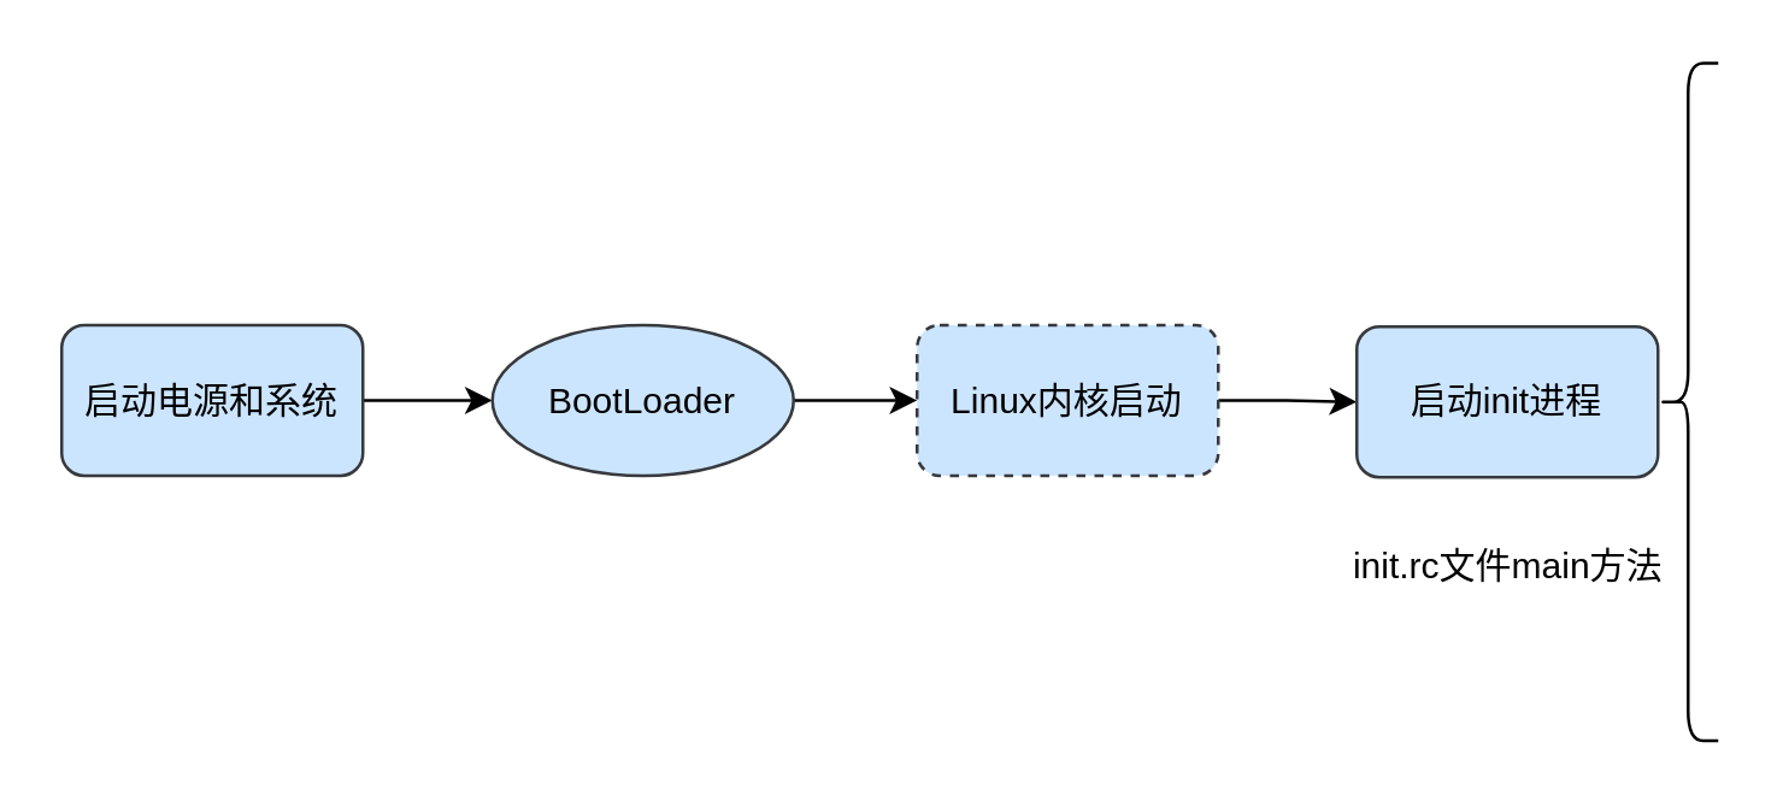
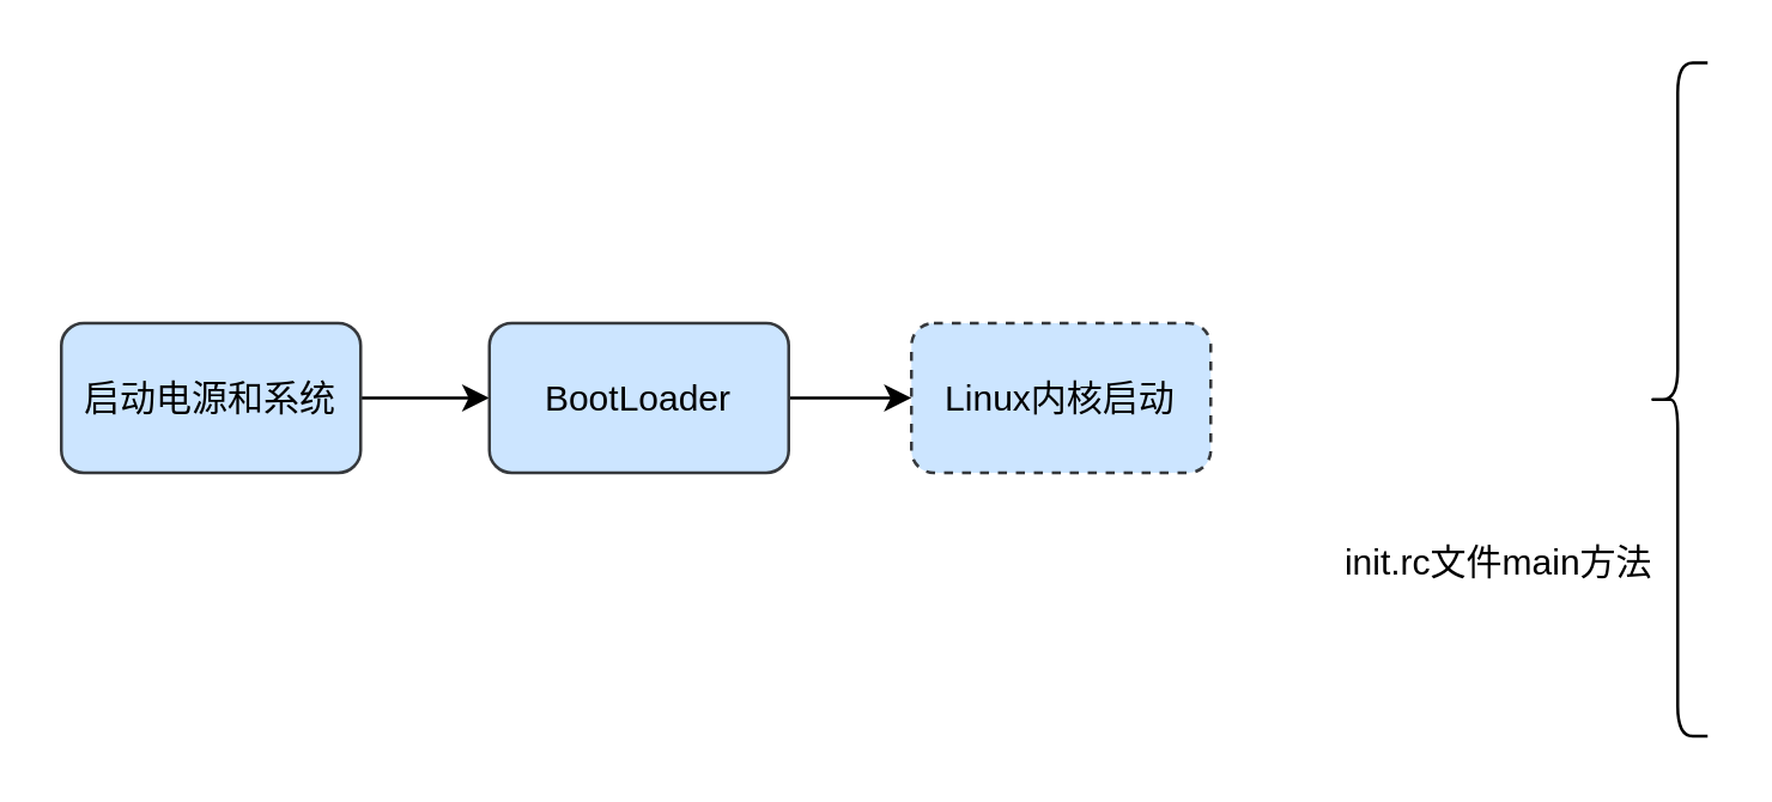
  <mxCell id="0" />
  <mxCell id="1" parent="0" />
  <mxCell id="2" style="edgeStyle=orthogonalEdgeStyle;rounded=0;orthogonalLoop=1;jettySize=auto;html=1;exitX=1;exitY=0.5;exitDx=0;exitDy=0;entryX=0;entryY=0.5;entryDx=0;entryDy=0;" edge="1" parent="1" source="3" target="5"><mxGeometry relative="1" as="geometry" /></mxCell>
  <mxCell id="3" value="启动电源和系统" style="rounded=1;whiteSpace=wrap;html=1;fillColor=#cce5ff;strokeColor=#36393d;" vertex="1" parent="1"><mxGeometry x="20" y="107.5" width="100" height="50" as="geometry" /></mxCell>
  <mxCell id="4" style="edgeStyle=orthogonalEdgeStyle;rounded=0;orthogonalLoop=1;jettySize=auto;html=1;exitX=1;exitY=0.5;exitDx=0;exitDy=0;entryX=0;entryY=0.5;entryDx=0;entryDy=0;" edge="1" parent="1" source="5" target="7"><mxGeometry relative="1" as="geometry" /></mxCell>
- <mxCell id="5" value="BootLoader" style="ellipse;whiteSpace=wrap;html=1;fillColor=#cce5ff;strokeColor=#36393d;" vertex="1" parent="1"><mxGeometry x="163" y="107.5" width="100" height="50" as="geometry" /></mxCell>
- <mxCell id="6" style="edgeStyle=orthogonalEdgeStyle;rounded=0;orthogonalLoop=1;jettySize=auto;html=1;exitX=1;exitY=0.5;exitDx=0;exitDy=0;entryX=0;entryY=0.5;entryDx=0;entryDy=0;" edge="1" parent="1" source="7" target="8"><mxGeometry relative="1" as="geometry" /></mxCell>
+ <mxCell id="5" value="BootLoader" style="rounded=1;whiteSpace=wrap;html=1;fillColor=#cce5ff;strokeColor=#36393d;" vertex="1" parent="1"><mxGeometry x="163" y="107.5" width="100" height="50" as="geometry" /></mxCell>
  <mxCell id="7" value="Linux内核启动" style="rounded=1;whiteSpace=wrap;html=1;fillColor=#cce5ff;strokeColor=#36393d;dashed=1;" vertex="1" parent="1"><mxGeometry x="304" y="107.5" width="100" height="50" as="geometry" /></mxCell>
- <mxCell id="8" value="启动init进程" style="rounded=1;whiteSpace=wrap;html=1;fillColor=#cce5ff;strokeColor=#36393d;" vertex="1" parent="1"><mxGeometry x="450" y="108" width="100" height="50" as="geometry" /></mxCell>
  <mxCell id="9" value="" style="shape=curlyBracket;whiteSpace=wrap;html=1;rounded=1;" vertex="1" parent="1"><mxGeometry x="550" y="20.5" width="20" height="225" as="geometry" /></mxCell>
  <mxCell id="10" value="init.rc文件main方法" style="text;html=1;align=center;verticalAlign=middle;resizable=0;points=[];autosize=1;" vertex="1" parent="1"><mxGeometry x="440" y="178" width="120" height="20" as="geometry" /></mxCell>
